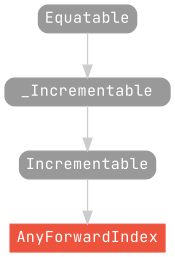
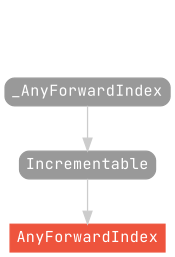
  strict digraph {
    fontname="JetBrains Mono"
    node [color="#999999" fillcolor="#999999" fontcolor=white fontname="JetBrains Mono" fontsize=12 margin="0.07,0.05" shape=box style="filled,rounded"]
    edge [color="#cccccc" fontname="JetBrains Mono"]
    AnyForwardIndex [color="#ee543d" fillcolor="#ee543d" height=0.3 style=filled]
-   Equatable [height=0.3]
-   _Incrementable [height=0.3]
+   _Incrementable [height=0.3 label=_AnyForwardIndex]
    n4 [height=0.3 label=Incrementable]
    subgraph sub_1 {
      rank=max
      AnyForwardIndex
    }
-   Equatable -> _Incrementable
    _Incrementable -> n4
    n4 -> AnyForwardIndex
  }
